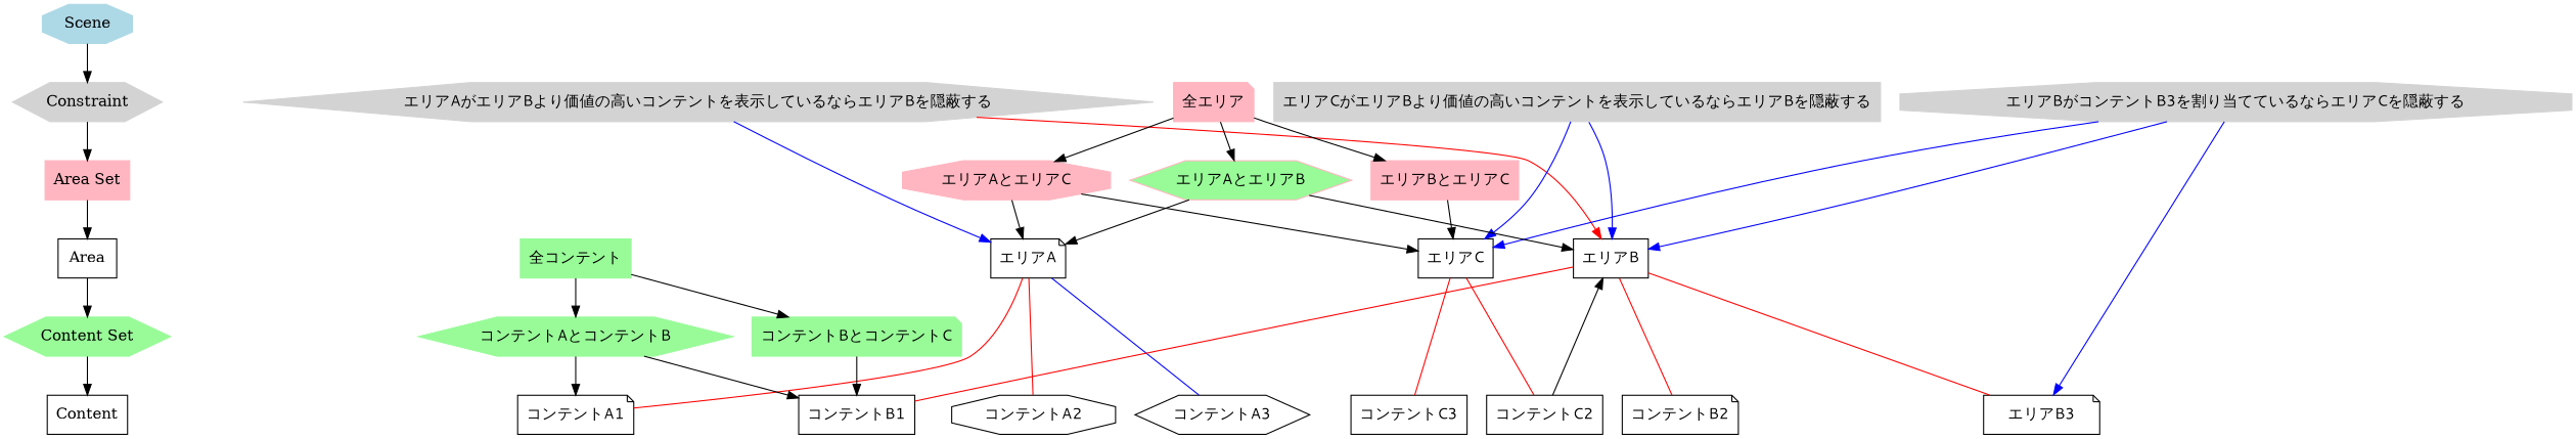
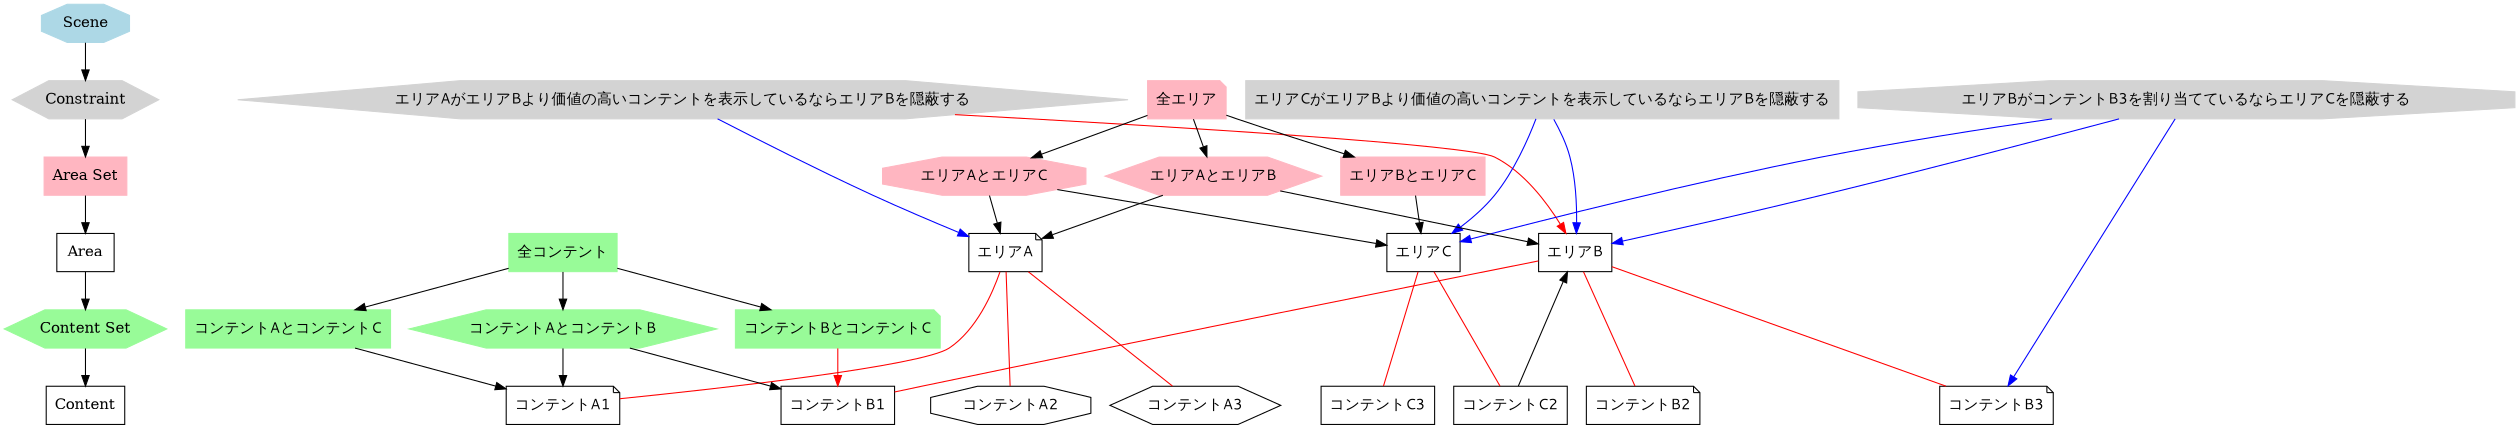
  digraph {
    clusterrank=global
    rankdir=TB
    node [shape=box fontname="Meiryo UI" style=filled]
    Area [fontname="" style=""]
    n2 [label="エリアA" shape=note style=""]
    n3 [label="エリアB" style=""]
    n4 [label="エリアC" style=""]
    Content [fontname="" style=""]
    n6 [label="コンテントA1" shape=note style=""]
    n7 [label="コンテントB1" style=""]
    n8 [label="コンテントA2" shape=octagon style=""]
    n9 [label="コンテントB2" shape=note style=""]
    n10 [label="コンテントC2" style=""]
    n11 [label="コンテントA3" shape=hexagon style=""]
-   n12 [label="エリアB3" shape=note style=""]
+   n12 [label="コンテントB3" shape=note style=""]
    n13 [label="コンテントC3" style=""]
    Constraint [color=lightgrey shape=hexagon fontname=""]
    n15 [color=lightgrey label="エリアAがエリアBより価値の高いコンテントを表示しているならエリアBを隠蔽する" shape=hexagon]
    n16 [color=lightgrey label="エリアBがコンテントB3を割り当てているならエリアCを隠蔽する" shape=octagon]
    n17 [color=lightgrey label="エリアCがエリアBより価値の高いコンテントを表示しているならエリアBを隠蔽する"]
    "Area Set" [color=lightpink fontname=""]
-   n19 [color=lightpink label="エリアAとエリアB" shape=hexagon fillcolor=palegreen]
+   n19 [color=lightpink label="エリアAとエリアB" shape=hexagon]
    n20 [color=lightpink label="エリアAとエリアC" shape=octagon]
    n21 [color=lightpink label="エリアBとエリアC"]
    n22 [color=lightpink label="全エリア" shape=note]
    "Content Set" [color=palegreen shape=hexagon fontname=""]
    n24 [color=palegreen label="コンテントAとコンテントB" shape=hexagon]
+   n25 [color=palegreen label="コンテントAとコンテントC"]
    n26 [color=palegreen label="コンテントBとコンテントC" shape=note]
    n27 [color=palegreen label="全コンテント"]
    Scene [color=lightblue shape=octagon fontname=""]
    subgraph sub_1 {
      rank=same
      Area
      n2
      n3
      n4
    }
    subgraph sub_2 {
      rank=same
      Content
      n6
      n7
      n8
      n9
      n10
      n11
      n12
      n13
    }
    subgraph sub_3 {
      rank=same
      Constraint
      n15
      n16
      n17
    }
    subgraph sub_4 {
      rank=same
      Constraint
    }
    subgraph sub_5 {
      rank=same
      Constraint
    }
    subgraph sub_6 {
      "Area Set"
      n19
      n20
      n21
      n22
    }
    subgraph sub_7 {
      "Content Set"
      n24
+     n25
      n26
      n27
    }
    subgraph sub_8 {
      rank=same
      Scene
    }
    Area -> "Content Set"
    n2 -> n6 [color=red dir=none]
    n2 -> n8 [color=red dir=none]
-   n2 -> n11 [color=blue dir=none]
+   n2 -> n11 [color=red dir=none]
    n3 -> n7 [color=red dir=none]
    n3 -> n9 [color=red dir=none]
    n3 -> n12 [color=red dir=none]
    n4 -> n10 [color=red dir=none]
    n4 -> n13 [color=red dir=none]
    n10 -> n3
    Constraint -> "Area Set"
    n15 -> n2 [color=blue]
    n15 -> n3 [color=red]
    n16 -> n3 [color=blue]
    n16 -> n4 [color=blue]
    n16 -> n12 [color=blue]
    n17 -> n3 [color=blue]
    n17 -> n4 [color=blue]
    "Area Set" -> Area
    n19 -> n2
    n19 -> n3
    n20 -> n2
    n20 -> n4
    n21 -> n4
    n22 -> n19
    n22 -> n20
    n22 -> n21
    "Content Set" -> Content
    n24 -> n6
    n24 -> n7
-   n26 -> n7
+   n25 -> n6
+   n26 -> n7 [color=red]
    n27 -> n24
+   n27 -> n25
    n27 -> n26
    Scene -> Constraint
  }
